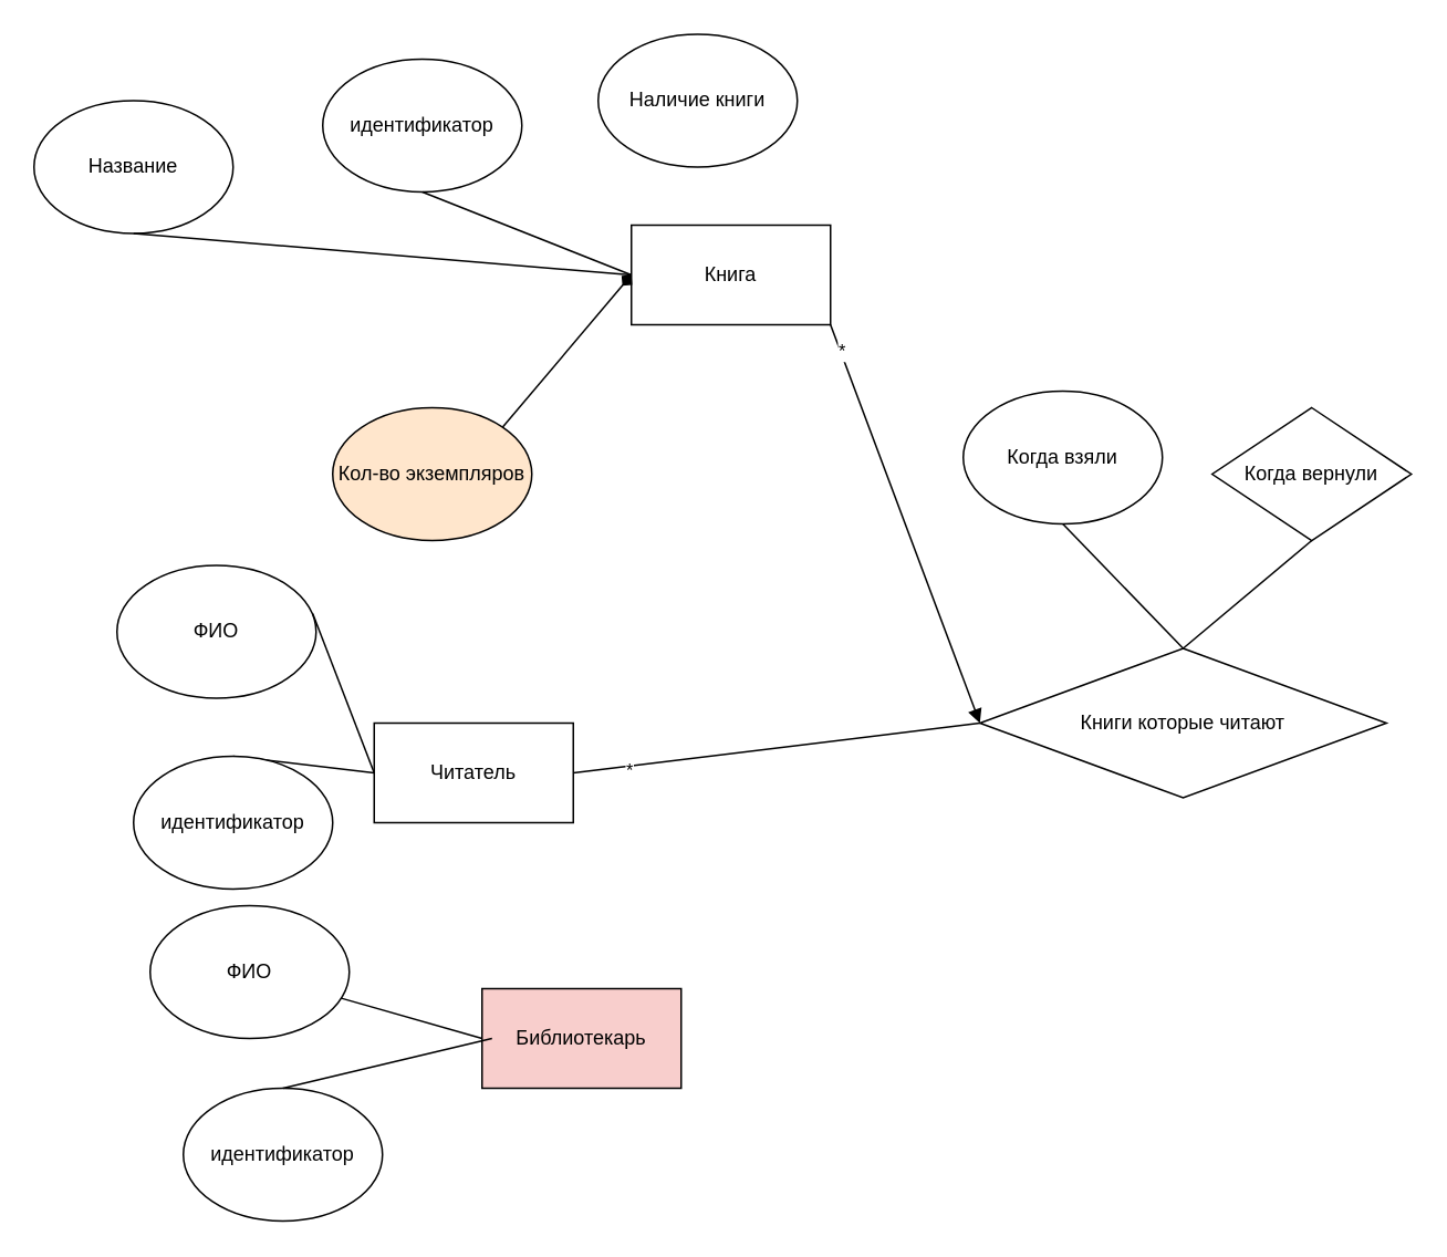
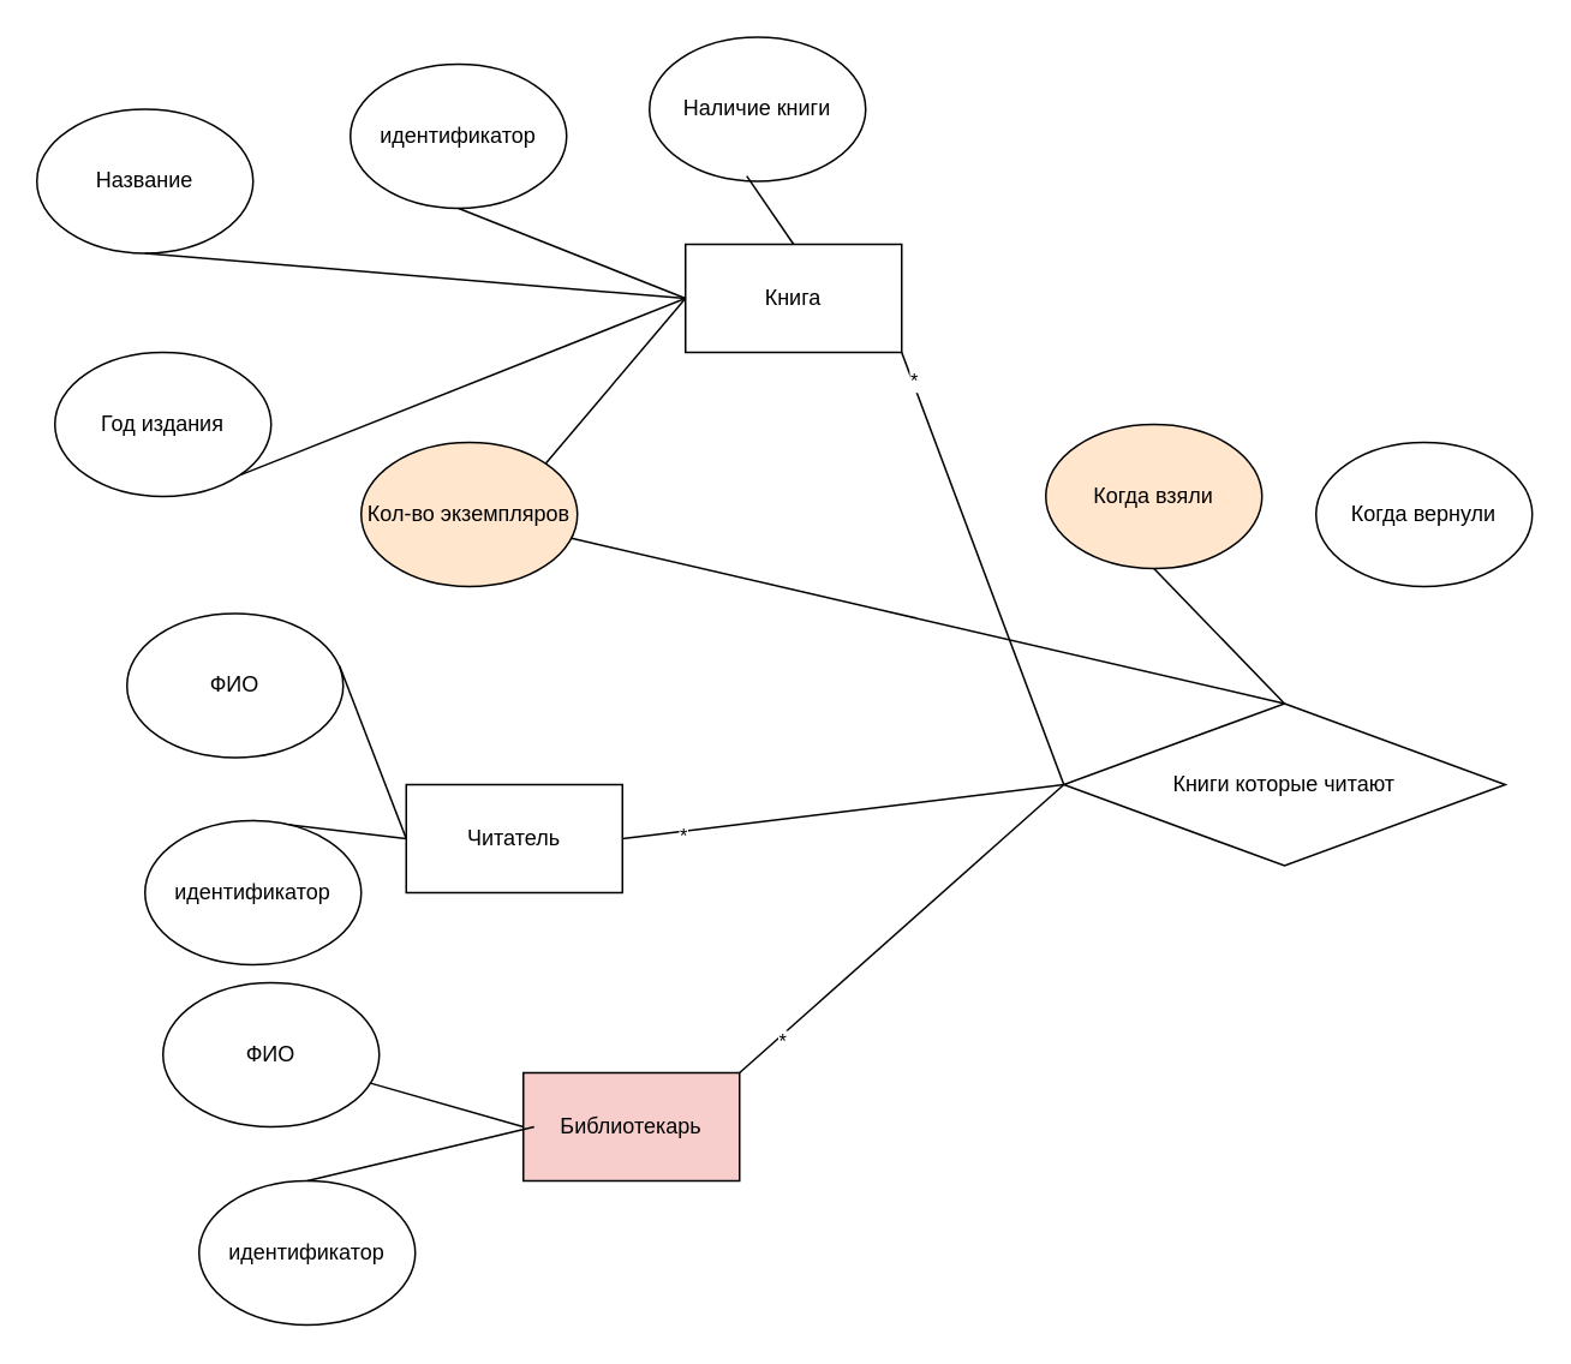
  <mxCell id="0" />
  <mxCell id="1" parent="0" />
  <mxCell id="2" value="&lt;font&gt;Книга&lt;/font&gt;" style="rounded=0;whiteSpace=wrap;html=1;" vertex="1" parent="1"><mxGeometry x="380" y="135" width="120" height="60" as="geometry" /></mxCell>
+ <mxCell id="3" value="Год издания" style="ellipse;whiteSpace=wrap;html=1;" vertex="1" parent="1"><mxGeometry x="30" y="195" width="120" height="80" as="geometry" /></mxCell>
  <mxCell id="4" value="Название" style="ellipse;whiteSpace=wrap;html=1;" vertex="1" parent="1"><mxGeometry x="20" y="60" width="120" height="80" as="geometry" /></mxCell>
+ <mxCell id="5" value="" style="endArrow=none;html=1;rounded=0;entryX=1;entryY=1;entryDx=0;entryDy=0;exitX=0;exitY=0.5;exitDx=0;exitDy=0;" edge="1" parent="1" source="2" target="3"><mxGeometry width="50" height="50" relative="1" as="geometry"><mxPoint x="260" y="215" as="sourcePoint" /><mxPoint x="310" y="165" as="targetPoint" /></mxGeometry></mxCell>
  <mxCell id="6" value="" style="endArrow=none;html=1;rounded=0;exitX=0;exitY=0.5;exitDx=0;exitDy=0;entryX=0.5;entryY=1;entryDx=0;entryDy=0;" edge="1" parent="1" source="2" target="4"><mxGeometry width="50" height="50" relative="1" as="geometry"><mxPoint x="390" y="255" as="sourcePoint" /><mxPoint x="440" y="205" as="targetPoint" /></mxGeometry></mxCell>
  <mxCell id="7" value="Читатель" style="rounded=0;whiteSpace=wrap;html=1;" vertex="1" parent="1"><mxGeometry x="225" y="435" width="120" height="60" as="geometry" /></mxCell>
  <mxCell id="8" value="ФИО" style="ellipse;whiteSpace=wrap;html=1;" vertex="1" parent="1"><mxGeometry x="70" y="340" width="120" height="80" as="geometry" /></mxCell>
  <mxCell id="9" value="" style="endArrow=none;html=1;rounded=0;entryX=0;entryY=0.5;entryDx=0;entryDy=0;exitX=0.983;exitY=0.363;exitDx=0;exitDy=0;exitPerimeter=0;" edge="1" parent="1" source="8" target="7"><mxGeometry width="50" height="50" relative="1" as="geometry"><mxPoint x="260" y="445" as="sourcePoint" /><mxPoint x="310" y="395" as="targetPoint" /></mxGeometry></mxCell>
  <mxCell id="10" value="Книги которые читают" style="rhombus;whiteSpace=wrap;html=1;" vertex="1" parent="1"><mxGeometry x="590" y="390" width="245" height="90" as="geometry" /></mxCell>
- <mxCell id="11" value="" style="endArrow=block;html=1;rounded=0;entryX=0;entryY=0.5;entryDx=0;entryDy=0;exitX=1;exitY=1;exitDx=0;exitDy=0;" edge="1" parent="1" source="2" target="10"><mxGeometry width="50" height="50" relative="1" as="geometry"><mxPoint x="500" y="335" as="sourcePoint" /><mxPoint x="550" y="285" as="targetPoint" /></mxGeometry></mxCell>
+ <mxCell id="11" value="" style="endArrow=none;html=1;rounded=0;entryX=0;entryY=0.5;entryDx=0;entryDy=0;exitX=1;exitY=1;exitDx=0;exitDy=0;" edge="1" parent="1" source="2" target="10"><mxGeometry width="50" height="50" relative="1" as="geometry"><mxPoint x="500" y="335" as="sourcePoint" /><mxPoint x="550" y="285" as="targetPoint" /></mxGeometry></mxCell>
  <mxCell id="12" value="*" style="edgeLabel;html=1;align=center;verticalAlign=middle;resizable=0;points=[];" vertex="1" connectable="0" parent="11"><mxGeometry x="-0.865" y="1" relative="1" as="geometry"><mxPoint as="offset" /></mxGeometry></mxCell>
  <mxCell id="13" value="" style="endArrow=none;html=1;rounded=0;entryX=0;entryY=0.5;entryDx=0;entryDy=0;exitX=1;exitY=0.5;exitDx=0;exitDy=0;" edge="1" parent="1" source="7" target="10"><mxGeometry width="50" height="50" relative="1" as="geometry"><mxPoint x="510" y="415" as="sourcePoint" /><mxPoint x="560" y="365" as="targetPoint" /></mxGeometry></mxCell>
  <mxCell id="14" value="*" style="edgeLabel;html=1;align=center;verticalAlign=middle;resizable=0;points=[];" vertex="1" connectable="0" parent="13"><mxGeometry x="-0.733" y="-3" relative="1" as="geometry"><mxPoint as="offset" /></mxGeometry></mxCell>
  <mxCell id="15" value="" style="endArrow=none;html=1;rounded=0;exitX=0.5;exitY=0;exitDx=0;exitDy=0;entryX=0;entryY=0.5;entryDx=0;entryDy=0;" edge="1" parent="1" source="16" target="7"><mxGeometry width="50" height="50" relative="1" as="geometry"><mxPoint x="314" y="435" as="sourcePoint" /><mxPoint x="310" y="375" as="targetPoint" /></mxGeometry></mxCell>
  <mxCell id="16" value="идентификатор" style="ellipse;whiteSpace=wrap;html=1;" vertex="1" parent="1"><mxGeometry x="80" y="455" width="120" height="80" as="geometry" /></mxCell>
- <mxCell id="17" value="" style="endArrow=diamond;html=1;rounded=0;entryX=0;entryY=0.5;entryDx=0;entryDy=0;exitX=1;exitY=0;exitDx=0;exitDy=0;" edge="1" parent="1" source="18" target="2"><mxGeometry width="50" height="50" relative="1" as="geometry"><mxPoint x="110" y="295" as="sourcePoint" /><mxPoint x="200" y="275" as="targetPoint" /></mxGeometry></mxCell>
+ <mxCell id="17" value="" style="endArrow=none;html=1;rounded=0;entryX=0;entryY=0.5;entryDx=0;entryDy=0;exitX=1;exitY=0;exitDx=0;exitDy=0;" edge="1" parent="1" source="18" target="2"><mxGeometry width="50" height="50" relative="1" as="geometry"><mxPoint x="110" y="295" as="sourcePoint" /><mxPoint x="200" y="275" as="targetPoint" /></mxGeometry></mxCell>
  <mxCell id="18" value="Кол-во экземпляров" style="ellipse;whiteSpace=wrap;html=1;fillColor=#ffe6cc;" vertex="1" parent="1"><mxGeometry x="200" y="245" width="120" height="80" as="geometry" /></mxCell>
  <mxCell id="19" value="Библиотекарь" style="rounded=0;whiteSpace=wrap;html=1;fillColor=#f8cecc;" vertex="1" parent="1"><mxGeometry x="290" y="595" width="120" height="60" as="geometry" /></mxCell>
  <mxCell id="20" value="ФИО" style="ellipse;whiteSpace=wrap;html=1;" vertex="1" parent="1"><mxGeometry x="90" y="545" width="120" height="80" as="geometry" /></mxCell>
  <mxCell id="21" value="идентификатор" style="ellipse;whiteSpace=wrap;html=1;" vertex="1" parent="1"><mxGeometry x="110" y="655" width="120" height="80" as="geometry" /></mxCell>
  <mxCell id="22" value="" style="endArrow=none;html=1;rounded=0;entryX=0;entryY=0.5;entryDx=0;entryDy=0;" edge="1" parent="1" source="20" target="19"><mxGeometry width="50" height="50" relative="1" as="geometry"><mxPoint x="290" y="530" as="sourcePoint" /><mxPoint x="344" y="625" as="targetPoint" /></mxGeometry></mxCell>
  <mxCell id="23" value="" style="endArrow=none;html=1;rounded=0;exitX=0.5;exitY=0;exitDx=0;exitDy=0;entryX=0.05;entryY=0.5;entryDx=0;entryDy=0;entryPerimeter=0;" edge="1" parent="1" source="21" target="19"><mxGeometry width="50" height="50" relative="1" as="geometry"><mxPoint x="260" y="820" as="sourcePoint" /><mxPoint x="404" y="655" as="targetPoint" /></mxGeometry></mxCell>
+ <mxCell id="24" value="" style="endArrow=none;html=1;rounded=0;exitX=1;exitY=0;exitDx=0;exitDy=0;entryX=0;entryY=0.5;entryDx=0;entryDy=0;" edge="1" parent="1" source="19" target="10"><mxGeometry width="50" height="50" relative="1" as="geometry"><mxPoint x="500" y="705" as="sourcePoint" /><mxPoint x="570" y="485" as="targetPoint" /></mxGeometry></mxCell>
+ <mxCell id="25" value="*" style="edgeLabel;html=1;align=center;verticalAlign=middle;resizable=0;points=[];" vertex="1" connectable="0" parent="24"><mxGeometry x="-0.762" y="-3" relative="1" as="geometry"><mxPoint as="offset" /></mxGeometry></mxCell>
  <mxCell id="26" value="идентификатор" style="ellipse;whiteSpace=wrap;html=1;" vertex="1" parent="1"><mxGeometry x="194" y="35" width="120" height="80" as="geometry" /></mxCell>
  <mxCell id="27" value="" style="endArrow=none;html=1;rounded=0;entryX=0.5;entryY=1;entryDx=0;entryDy=0;exitX=0;exitY=0.5;exitDx=0;exitDy=0;" edge="1" parent="1" source="2" target="26"><mxGeometry width="50" height="50" relative="1" as="geometry"><mxPoint x="10" y="325" as="sourcePoint" /><mxPoint x="60" y="275" as="targetPoint" /></mxGeometry></mxCell>
- <mxCell id="28" value="Когда взяли" style="ellipse;whiteSpace=wrap;html=1;" vertex="1" parent="1"><mxGeometry x="580" y="235" width="120" height="80" as="geometry" /></mxCell>
- <mxCell id="29" value="Когда вернули" style="rhombus;whiteSpace=wrap;html=1;" vertex="1" parent="1"><mxGeometry x="730" y="245" width="120" height="80" as="geometry" /></mxCell>
+ <mxCell id="28" value="Когда взяли" style="ellipse;whiteSpace=wrap;html=1;fillColor=#ffe6cc;" vertex="1" parent="1"><mxGeometry x="580" y="235" width="120" height="80" as="geometry" /></mxCell>
+ <mxCell id="29" value="Когда вернули" style="ellipse;whiteSpace=wrap;html=1;" vertex="1" parent="1"><mxGeometry x="730" y="245" width="120" height="80" as="geometry" /></mxCell>
  <mxCell id="30" value="" style="endArrow=none;html=1;rounded=0;entryX=0.5;entryY=1;entryDx=0;entryDy=0;exitX=0.5;exitY=0;exitDx=0;exitDy=0;" edge="1" parent="1" source="10" target="28"><mxGeometry width="50" height="50" relative="1" as="geometry"><mxPoint x="730" y="435" as="sourcePoint" /><mxPoint x="780" y="385" as="targetPoint" /></mxGeometry></mxCell>
- <mxCell id="31" value="" style="endArrow=none;html=1;rounded=0;entryX=0.5;entryY=1;entryDx=0;entryDy=0;exitX=0.5;exitY=0;exitDx=0;exitDy=0;" edge="1" parent="1" source="10" target="29"><mxGeometry width="50" height="50" relative="1" as="geometry"><mxPoint x="720" y="425" as="sourcePoint" /><mxPoint x="770" y="375" as="targetPoint" /></mxGeometry></mxCell>
+ <mxCell id="31" value="" style="endArrow=none;html=1;rounded=0;exitX=0.5;exitY=0;exitDx=0;exitDy=0;" edge="1" parent="1" source="10" target="18"><mxGeometry width="50" height="50" relative="1" as="geometry"><mxPoint x="720" y="425" as="sourcePoint" /><mxPoint x="770" y="375" as="targetPoint" /></mxGeometry></mxCell>
  <mxCell id="32" value="Наличие книги" style="ellipse;whiteSpace=wrap;html=1;" vertex="1" parent="1"><mxGeometry x="360" y="20" width="120" height="80" as="geometry" /></mxCell>
+ <mxCell id="33" value="" style="endArrow=none;html=1;rounded=0;entryX=0.45;entryY=0.963;entryDx=0;entryDy=0;entryPerimeter=0;exitX=0.5;exitY=0;exitDx=0;exitDy=0;" edge="1" parent="1" source="2" target="32"><mxGeometry width="50" height="50" relative="1" as="geometry"><mxPoint x="360" y="335" as="sourcePoint" /><mxPoint x="410" y="285" as="targetPoint" /></mxGeometry></mxCell>
